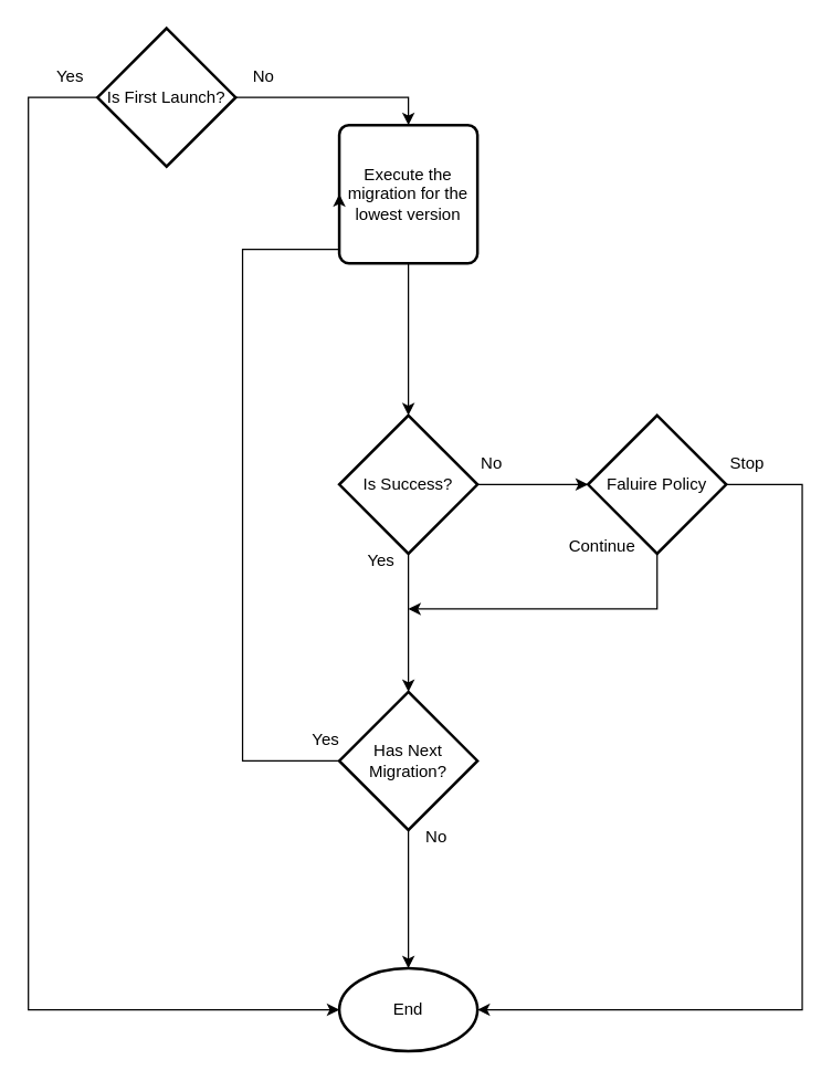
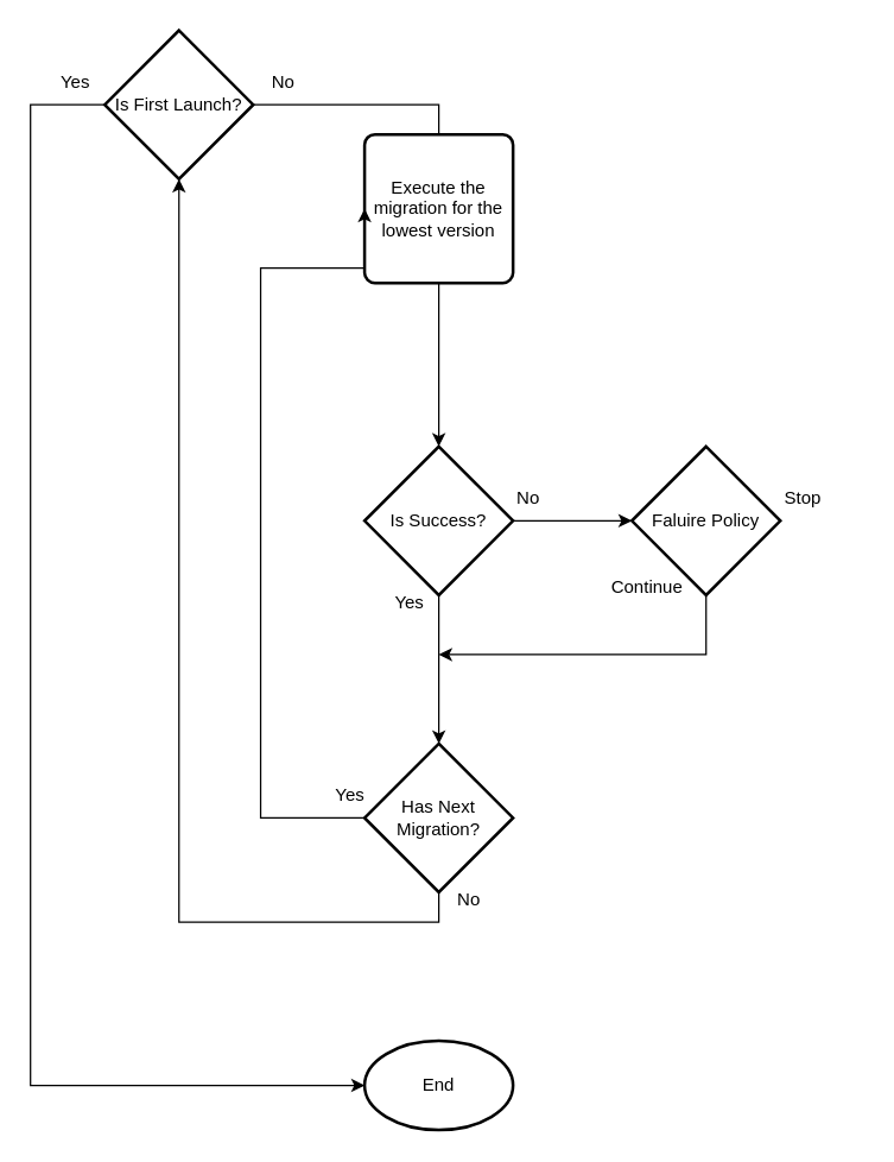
  <mxCell id="0" />
  <mxCell id="1" parent="0" />
  <mxCell id="2" value="End" style="strokeWidth=2;html=1;shape=mxgraph.flowchart.start_1;whiteSpace=wrap;" vertex="1" parent="1"><mxGeometry x="245" y="700" width="100" height="60" as="geometry" /></mxCell>
- <mxCell id="3" style="edgeStyle=orthogonalEdgeStyle;rounded=0;orthogonalLoop=1;jettySize=auto;html=1;exitX=1;exitY=0.5;exitDx=0;exitDy=0;exitPerimeter=0;entryX=0.5;entryY=0;entryDx=0;entryDy=0;" edge="1" parent="1" source="4" target="7"><mxGeometry relative="1" as="geometry" /></mxCell>
+ <mxCell id="3" style="edgeStyle=orthogonalEdgeStyle;rounded=0;orthogonalLoop=1;jettySize=auto;html=1;exitX=1;exitY=0.5;exitDx=0;exitDy=0;exitPerimeter=0;entryX=0.5;entryY=0;entryDx=0;entryDy=0;endArrow=none;" edge="1" parent="1" source="4" target="7"><mxGeometry relative="1" as="geometry" /></mxCell>
  <mxCell id="4" value="Is First Launch?" style="strokeWidth=2;html=1;shape=mxgraph.flowchart.decision;whiteSpace=wrap;" vertex="1" parent="1"><mxGeometry x="70" y="20" width="100" height="100" as="geometry" /></mxCell>
  <mxCell id="5" value="Yes" style="text;html=1;align=center;verticalAlign=middle;resizable=0;points=[];autosize=1;strokeColor=none;fillColor=none;" vertex="1" parent="1"><mxGeometry x="30" y="40" width="40" height="30" as="geometry" /></mxCell>
  <mxCell id="6" style="edgeStyle=orthogonalEdgeStyle;rounded=0;orthogonalLoop=1;jettySize=auto;html=1;entryX=0;entryY=0.5;entryDx=0;entryDy=0;entryPerimeter=0;" edge="1" parent="1" source="4" target="2"><mxGeometry relative="1" as="geometry"><Array as="points"><mxPoint x="20" y="70" /><mxPoint x="20" y="730" /></Array></mxGeometry></mxCell>
  <mxCell id="7" value="Execute the migration for the lowest version" style="rounded=1;whiteSpace=wrap;html=1;absoluteArcSize=1;arcSize=14;strokeWidth=2;" vertex="1" parent="1"><mxGeometry x="245" y="90" width="100" height="100" as="geometry" /></mxCell>
  <mxCell id="8" style="edgeStyle=orthogonalEdgeStyle;rounded=0;orthogonalLoop=1;jettySize=auto;html=1;exitX=0;exitY=0.5;exitDx=0;exitDy=0;exitPerimeter=0;entryX=0;entryY=0.5;entryDx=0;entryDy=0;" edge="1" parent="1" source="10" target="7"><mxGeometry relative="1" as="geometry"><mxPoint x="245" y="170" as="targetPoint" /><Array as="points"><mxPoint x="175" y="550" /><mxPoint x="175" y="180" /></Array></mxGeometry></mxCell>
- <mxCell id="9" style="edgeStyle=orthogonalEdgeStyle;rounded=0;orthogonalLoop=1;jettySize=auto;html=1;exitX=0.5;exitY=1;exitDx=0;exitDy=0;exitPerimeter=0;" edge="1" parent="1" source="10" target="2"><mxGeometry relative="1" as="geometry" /></mxCell>
+ <mxCell id="9" style="edgeStyle=orthogonalEdgeStyle;rounded=0;orthogonalLoop=1;jettySize=auto;html=1;exitX=0.5;exitY=1;exitDx=0;exitDy=0;exitPerimeter=0;" edge="1" parent="1" source="10" target="4"><mxGeometry relative="1" as="geometry" /></mxCell>
  <mxCell id="10" value="Has Next Migration?" style="strokeWidth=2;html=1;shape=mxgraph.flowchart.decision;whiteSpace=wrap;" vertex="1" parent="1"><mxGeometry x="245" y="500" width="100" height="100" as="geometry" /></mxCell>
  <mxCell id="11" value="Is Success?" style="strokeWidth=2;html=1;shape=mxgraph.flowchart.decision;whiteSpace=wrap;" vertex="1" parent="1"><mxGeometry x="245" y="300" width="100" height="100" as="geometry" /></mxCell>
  <mxCell id="12" style="edgeStyle=orthogonalEdgeStyle;rounded=0;orthogonalLoop=1;jettySize=auto;html=1;entryX=0.5;entryY=0;entryDx=0;entryDy=0;entryPerimeter=0;" edge="1" parent="1" source="7" target="11"><mxGeometry relative="1" as="geometry" /></mxCell>
  <mxCell id="13" style="edgeStyle=orthogonalEdgeStyle;rounded=0;orthogonalLoop=1;jettySize=auto;html=1;exitX=0.5;exitY=1;exitDx=0;exitDy=0;exitPerimeter=0;entryX=0.5;entryY=0;entryDx=0;entryDy=0;entryPerimeter=0;" edge="1" parent="1" source="11" target="10"><mxGeometry relative="1" as="geometry" /></mxCell>
  <mxCell id="14" value="No" style="text;html=1;align=center;verticalAlign=middle;resizable=0;points=[];autosize=1;strokeColor=none;fillColor=none;" vertex="1" parent="1"><mxGeometry x="170" y="40" width="40" height="30" as="geometry" /></mxCell>
  <mxCell id="15" value="Yes" style="text;html=1;align=center;verticalAlign=middle;resizable=0;points=[];autosize=1;strokeColor=none;fillColor=none;" vertex="1" parent="1"><mxGeometry x="215" y="520" width="40" height="30" as="geometry" /></mxCell>
  <mxCell id="16" value="Yes" style="text;html=1;align=center;verticalAlign=middle;resizable=0;points=[];autosize=1;strokeColor=none;fillColor=none;" vertex="1" parent="1"><mxGeometry x="255" y="390" width="40" height="30" as="geometry" /></mxCell>
  <mxCell id="17" value="Faluire Policy" style="strokeWidth=2;html=1;shape=mxgraph.flowchart.decision;whiteSpace=wrap;" vertex="1" parent="1"><mxGeometry x="425" y="300" width="100" height="100" as="geometry" /></mxCell>
  <mxCell id="18" style="edgeStyle=orthogonalEdgeStyle;rounded=0;orthogonalLoop=1;jettySize=auto;html=1;exitX=1;exitY=0.5;exitDx=0;exitDy=0;exitPerimeter=0;entryX=0;entryY=0.5;entryDx=0;entryDy=0;entryPerimeter=0;" edge="1" parent="1" source="11" target="17"><mxGeometry relative="1" as="geometry" /></mxCell>
  <mxCell id="19" value="Continue" style="text;html=1;align=center;verticalAlign=middle;resizable=0;points=[];autosize=1;strokeColor=none;fillColor=none;" vertex="1" parent="1"><mxGeometry x="400" y="380" width="70" height="30" as="geometry" /></mxCell>
  <mxCell id="20" value="Stop" style="text;html=1;align=center;verticalAlign=middle;resizable=0;points=[];autosize=1;strokeColor=none;fillColor=none;" vertex="1" parent="1"><mxGeometry x="515" y="320" width="50" height="30" as="geometry" /></mxCell>
- <mxCell id="21" style="edgeStyle=orthogonalEdgeStyle;rounded=0;orthogonalLoop=1;jettySize=auto;html=1;exitX=1;exitY=0.5;exitDx=0;exitDy=0;exitPerimeter=0;entryX=1;entryY=0.5;entryDx=0;entryDy=0;entryPerimeter=0;" edge="1" parent="1" source="17" target="2"><mxGeometry relative="1" as="geometry"><Array as="points"><mxPoint x="580" y="350" /><mxPoint x="580" y="730" /></Array></mxGeometry></mxCell>
  <mxCell id="22" value="No" style="text;html=1;align=center;verticalAlign=middle;resizable=0;points=[];autosize=1;strokeColor=none;fillColor=none;" vertex="1" parent="1"><mxGeometry x="335" y="320" width="40" height="30" as="geometry" /></mxCell>
  <mxCell id="23" value="No" style="text;html=1;align=center;verticalAlign=middle;resizable=0;points=[];autosize=1;strokeColor=none;fillColor=none;" vertex="1" parent="1"><mxGeometry x="295" y="590" width="40" height="30" as="geometry" /></mxCell>
  <mxCell id="24" style="edgeStyle=orthogonalEdgeStyle;rounded=0;orthogonalLoop=1;jettySize=auto;html=1;entryX=0.5;entryY=1;entryDx=0;entryDy=0;entryPerimeter=0;exitX=0.5;exitY=1;exitDx=0;exitDy=0;exitPerimeter=0;" edge="1" parent="1" source="17"><mxGeometry relative="1" as="geometry"><mxPoint x="475" y="390" as="sourcePoint" /><mxPoint x="295" y="440" as="targetPoint" /><Array as="points"><mxPoint x="475" y="440" /></Array></mxGeometry></mxCell>
